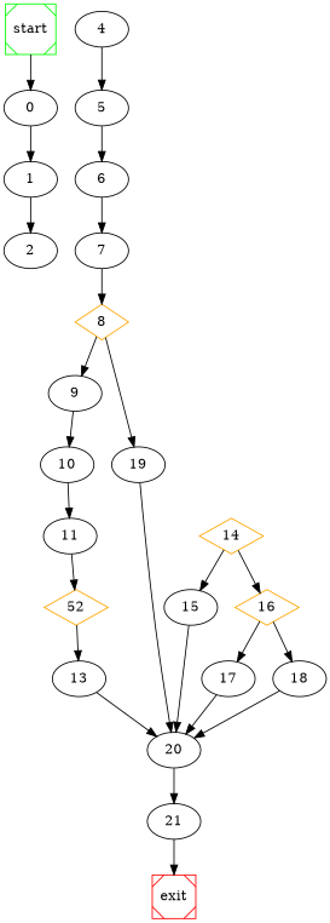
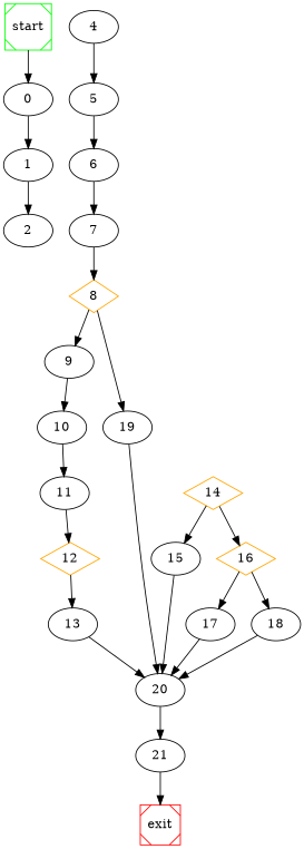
  digraph {
    start [color=green shape=Msquare]
    0
    1
    2
    4
    5
    6
    7
    8 [color=orange shape=diamond]
    9
    19
    10
    20
    11
-   12 [color=orange shape=diamond label=52]
+   12 [color=orange shape=diamond]
    13
    14 [color=orange shape=diamond]
    15
    16 [color=orange shape=diamond]
    21
    17
    18
    exit [color=red shape=Msquare]
    start -> 0
    0 -> 1
    1 -> 2
    4 -> 5
    5 -> 6
    6 -> 7
    7 -> 8
    8 -> 9
    8 -> 19
    9 -> 10
    19 -> 20
    10 -> 11
    20 -> 21
    11 -> 12
    12 -> 13
    13 -> 20
    14 -> 15
    14 -> 16
    15 -> 20
    16 -> 17
    16 -> 18
    21 -> exit
    17 -> 20
    18 -> 20
  }
